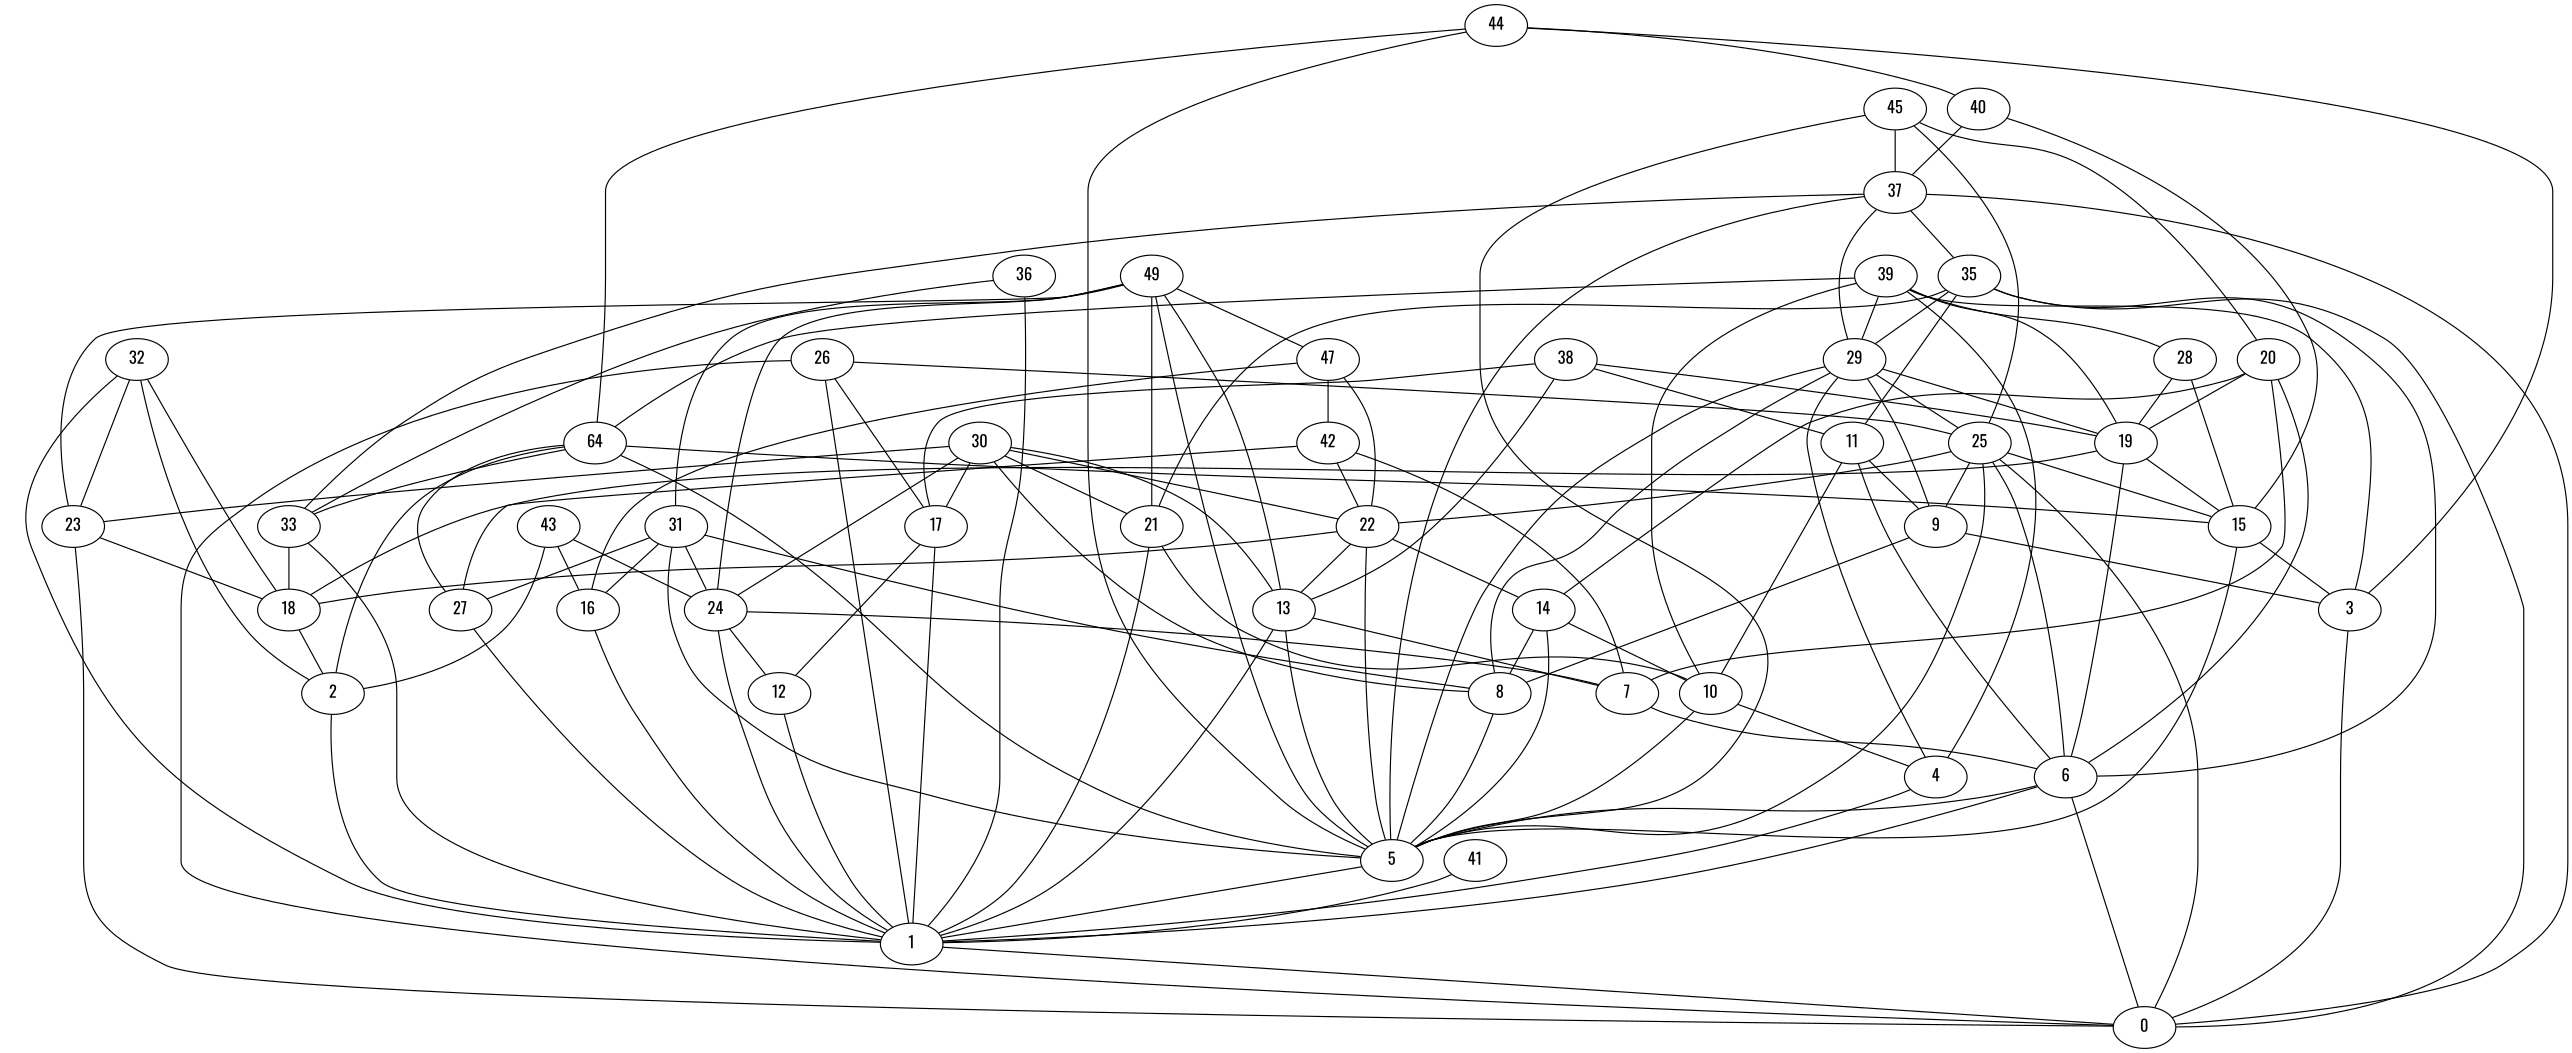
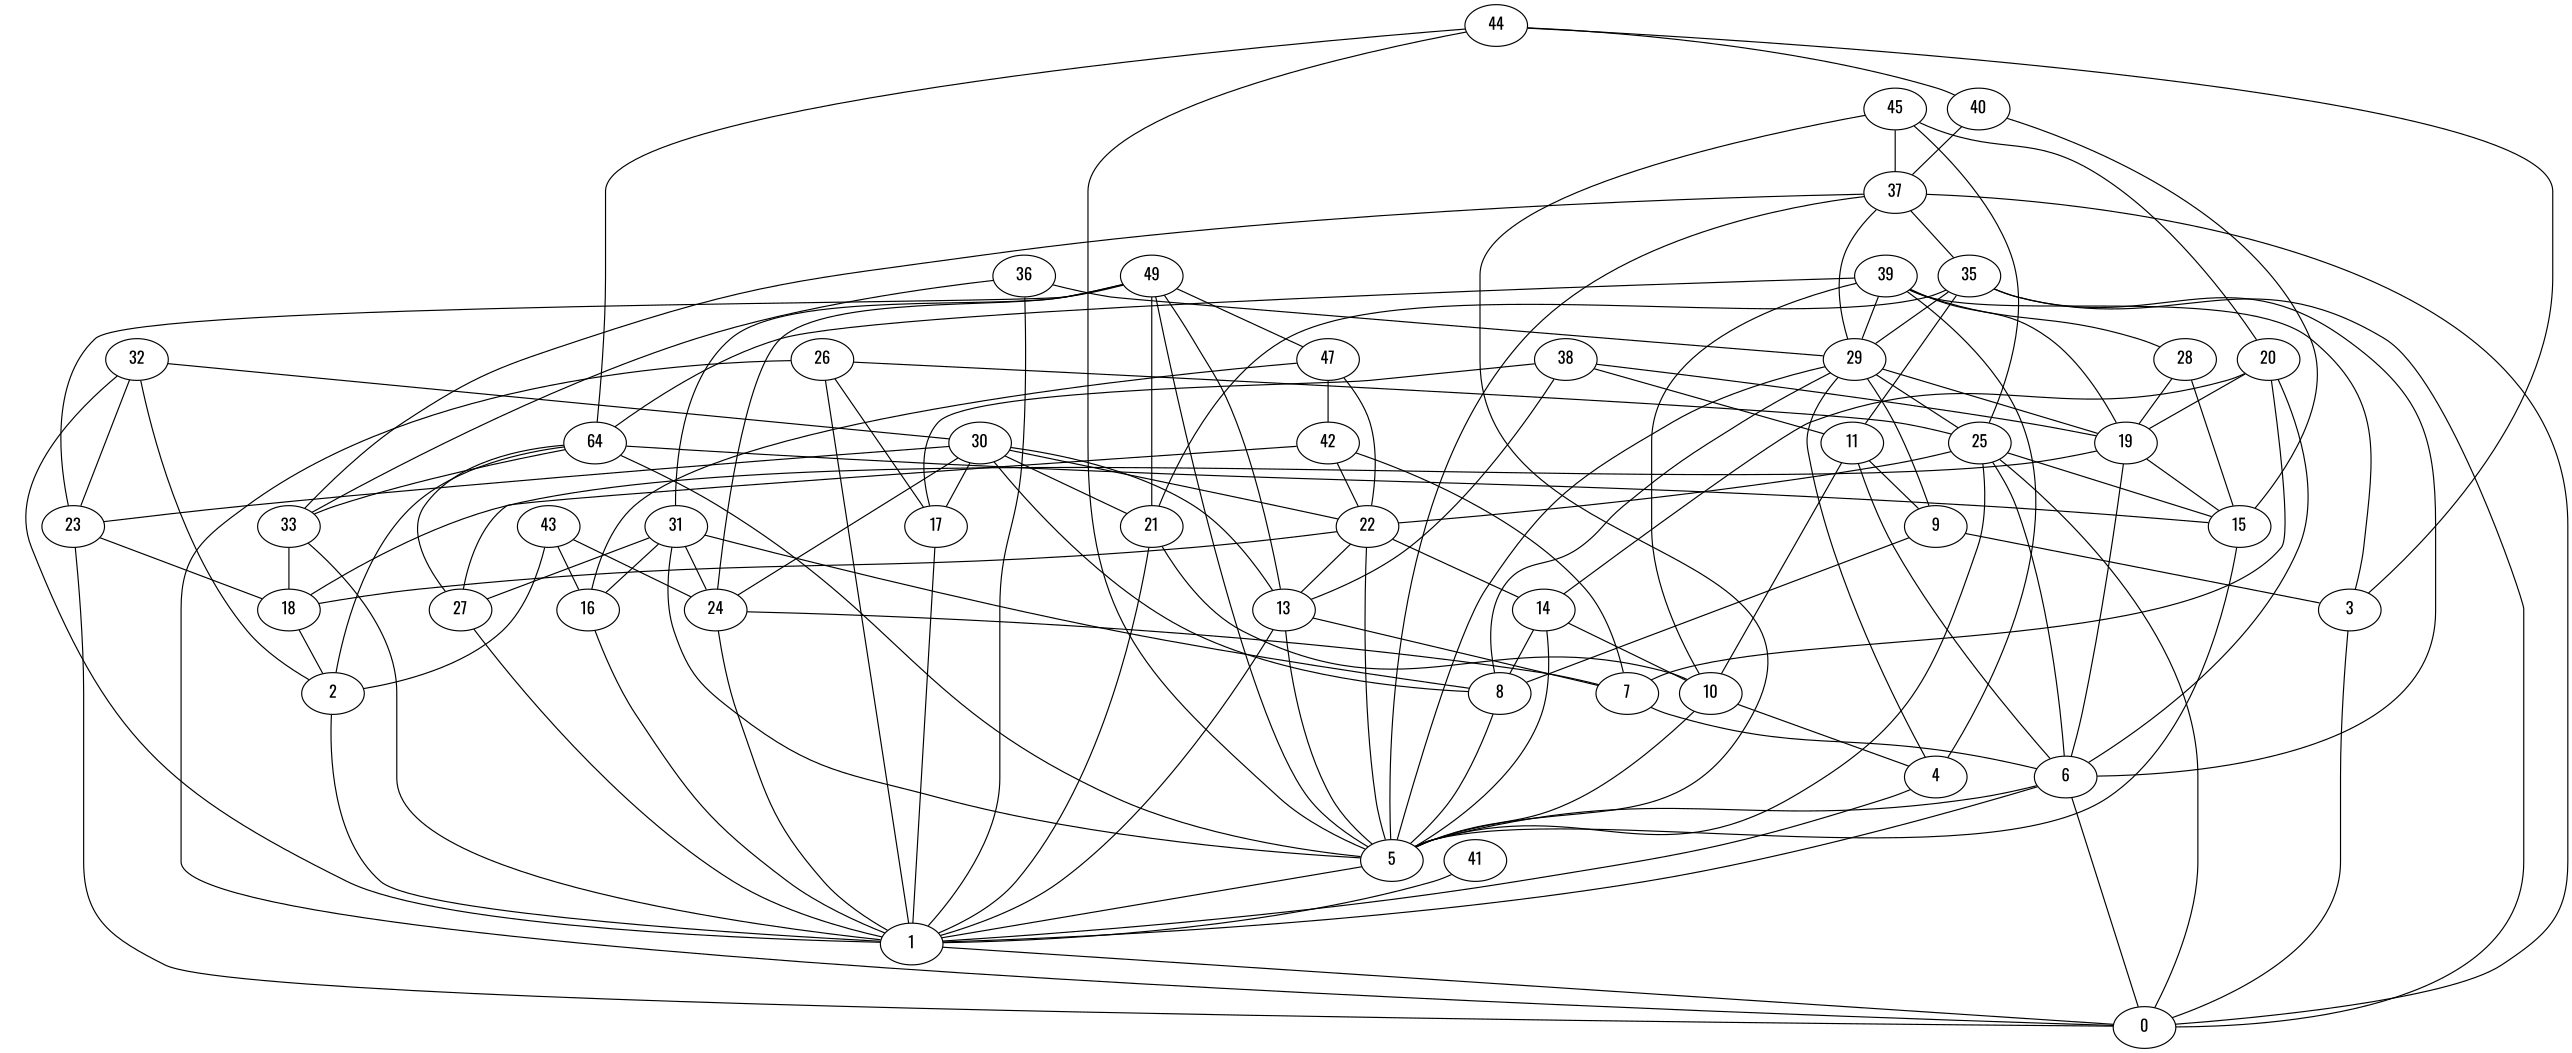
  graph {
    fontname=Oswald
    node [fontname=Oswald]
    edge [fontname=Oswald]
    1
    0
    2
    3
    4
    5
    6
    7
    8
    9
    10
    11
-   12
    13
    14
    15
    16
    17
    18
    19
    20
    21
    22
    23
    24
    25
    26
    27
    28
    29
    30
    31
    32
    33
    n35 [label=64]
    35
    36
    37
    38
    39
    40
    41
    42
    43
    44
    45
    47
    49
    1 -- 0
    2 -- 1
    3 -- 0
    4 -- 1
    5 -- 1
    6 -- 1
    6 -- 0
    6 -- 5
    7 -- 6
    8 -- 5
    9 -- 3
    9 -- 8
    10 -- 4
    10 -- 5
    11 -- 6
    11 -- 9
    11 -- 10
-   12 -- 1
    13 -- 1
    13 -- 5
    13 -- 7
    14 -- 5
    14 -- 8
    14 -- 10
-   15 -- 3
    15 -- 5
    16 -- 1
    17 -- 1
-   17 -- 12
    18 -- 2
    19 -- 6
    19 -- 15
    19 -- 18
    20 -- 6
    20 -- 7
    20 -- 14
    20 -- 19
    21 -- 1
    21 -- 10
    22 -- 5
    22 -- 13
    22 -- 14
    22 -- 18
    23 -- 0
    23 -- 18
    24 -- 1
    24 -- 7
-   24 -- 12
    25 -- 0
    25 -- 5
    25 -- 6
-   25 -- 9
    25 -- 15
    25 -- 22
    26 -- 1
    26 -- 0
    26 -- 17
    26 -- 25
    27 -- 1
    28 -- 15
    28 -- 19
    29 -- 4
    29 -- 5
    29 -- 8
    29 -- 9
    29 -- 19
    29 -- 25
    30 -- 8
    30 -- 13
    30 -- 17
    30 -- 21
    30 -- 22
    30 -- 23
    30 -- 24
    31 -- 5
    31 -- 8
    31 -- 16
    31 -- 24
    31 -- 27
    32 -- 1
    32 -- 2
    32 -- 23
-   32 -- 18
+   32 -- 30
    33 -- 1
    33 -- 18
    n35 -- 2
    n35 -- 5
    n35 -- 15
    n35 -- 27
    n35 -- 33
    35 -- 0
    35 -- 6
    35 -- 11
    35 -- 21
    35 -- 29
    36 -- 1
+   36 -- 29
    36 -- 33
    37 -- 0
    37 -- 5
    37 -- 29
    37 -- 33
    37 -- 35
    38 -- 11
    38 -- 13
    38 -- 17
    38 -- 19
    39 -- 3
    39 -- 4
    39 -- 10
    39 -- 19
    39 -- 28
    39 -- 29
    39 -- n35
    40 -- 15
    40 -- 37
    41 -- 1
    42 -- 7
    42 -- 22
    42 -- 27
    43 -- 2
    43 -- 16
    43 -- 24
    44 -- 3
    44 -- 5
    44 -- n35
    44 -- 40
    45 -- 5
    45 -- 20
    45 -- 25
    45 -- 37
    47 -- 16
    47 -- 22
    47 -- 42
    49 -- 5
    49 -- 13
    49 -- 21
    49 -- 23
    49 -- 24
    49 -- 31
    49 -- 47
  }
